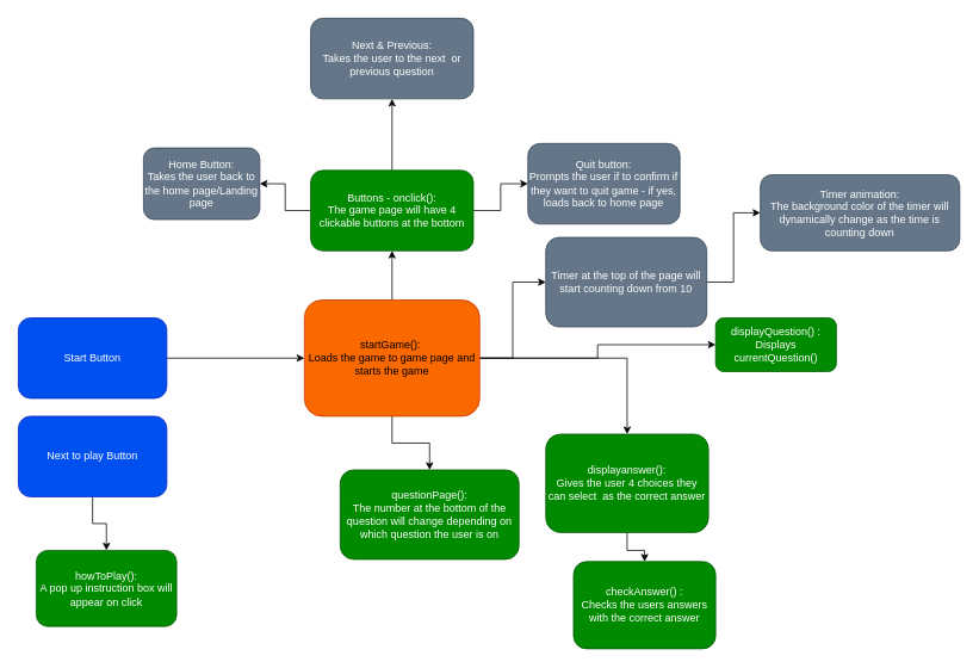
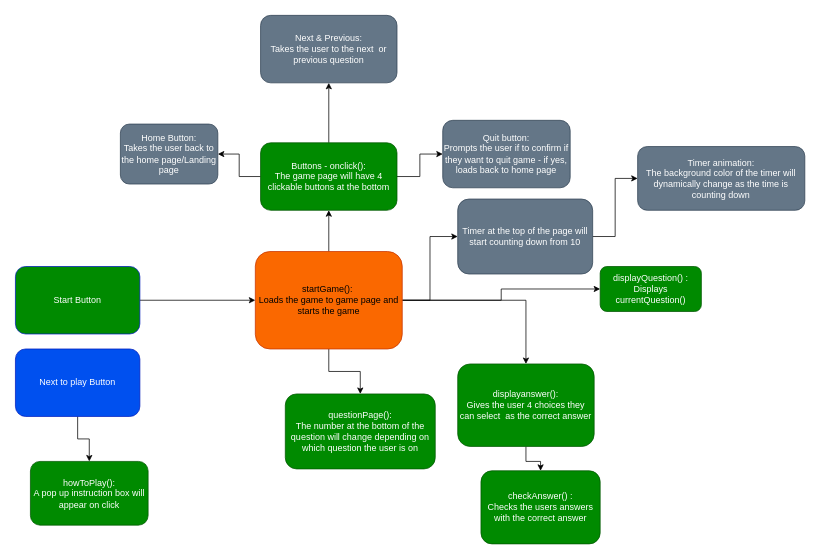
  <mxCell id="0" />
  <mxCell id="1" parent="0" />
  <mxCell id="2" value="" style="edgeStyle=orthogonalEdgeStyle;rounded=0;orthogonalLoop=1;jettySize=auto;html=1;" edge="1" parent="1" source="3" target="12"><mxGeometry relative="1" as="geometry" /></mxCell>
- <mxCell id="3" value="Start Button" style="rounded=1;whiteSpace=wrap;html=1;fillColor=#0050ef;fontColor=#ffffff;strokeColor=#001DBC;" vertex="1" parent="1"><mxGeometry x="20" y="355" width="166" height="90" as="geometry" /></mxCell>
+ <mxCell id="3" value="Start Button" style="rounded=1;whiteSpace=wrap;html=1;fillColor=#008a00;fontColor=#ffffff;strokeColor=#001DBC;" vertex="1" parent="1"><mxGeometry x="20" y="355" width="166" height="90" as="geometry" /></mxCell>
  <mxCell id="4" value="" style="edgeStyle=orthogonalEdgeStyle;rounded=0;orthogonalLoop=1;jettySize=auto;html=1;" edge="1" parent="1" source="5" target="6"><mxGeometry relative="1" as="geometry" /></mxCell>
  <mxCell id="5" value="Next to play Button" style="rounded=1;whiteSpace=wrap;html=1;fillColor=#0050ef;fontColor=#ffffff;strokeColor=#001DBC;" vertex="1" parent="1"><mxGeometry x="20" y="465" width="166" height="90" as="geometry" /></mxCell>
  <mxCell id="6" value="howToPlay():&lt;br&gt;A pop up instruction box will appear on click" style="whiteSpace=wrap;html=1;rounded=1;fillColor=#008a00;fontColor=#ffffff;strokeColor=#005700;" vertex="1" parent="1"><mxGeometry x="40" y="615" width="157" height="85" as="geometry" /></mxCell>
  <mxCell id="7" value="" style="edgeStyle=orthogonalEdgeStyle;rounded=0;orthogonalLoop=1;jettySize=auto;html=1;" edge="1" parent="1" source="12" target="16"><mxGeometry relative="1" as="geometry" /></mxCell>
  <mxCell id="8" value="" style="edgeStyle=orthogonalEdgeStyle;rounded=0;orthogonalLoop=1;jettySize=auto;html=1;" edge="1" parent="1" source="12" target="21"><mxGeometry relative="1" as="geometry" /></mxCell>
  <mxCell id="9" value="" style="edgeStyle=orthogonalEdgeStyle;rounded=0;orthogonalLoop=1;jettySize=auto;html=1;" edge="1" parent="1" source="12" target="22"><mxGeometry relative="1" as="geometry" /></mxCell>
  <mxCell id="10" value="" style="edgeStyle=orthogonalEdgeStyle;rounded=0;orthogonalLoop=1;jettySize=auto;html=1;" edge="1" parent="1" source="12" target="24"><mxGeometry relative="1" as="geometry" /></mxCell>
  <mxCell id="11" value="" style="edgeStyle=orthogonalEdgeStyle;rounded=0;orthogonalLoop=1;jettySize=auto;html=1;" edge="1" parent="1" source="12" target="26"><mxGeometry relative="1" as="geometry" /></mxCell>
  <mxCell id="12" value="startGame():&amp;nbsp;&lt;br&gt;Loads the game to game page and starts the game" style="whiteSpace=wrap;html=1;rounded=1;fillColor=#fa6800;fontColor=#000000;strokeColor=#C73500;" vertex="1" parent="1"><mxGeometry x="340" y="335" width="196" height="130" as="geometry" /></mxCell>
  <mxCell id="13" value="" style="edgeStyle=orthogonalEdgeStyle;rounded=0;orthogonalLoop=1;jettySize=auto;html=1;" edge="1" parent="1" source="16" target="17"><mxGeometry relative="1" as="geometry" /></mxCell>
  <mxCell id="14" value="" style="edgeStyle=orthogonalEdgeStyle;rounded=0;orthogonalLoop=1;jettySize=auto;html=1;" edge="1" parent="1" source="16" target="18"><mxGeometry relative="1" as="geometry" /></mxCell>
  <mxCell id="15" value="" style="edgeStyle=orthogonalEdgeStyle;rounded=0;orthogonalLoop=1;jettySize=auto;html=1;" edge="1" parent="1" source="16" target="19"><mxGeometry relative="1" as="geometry" /></mxCell>
  <mxCell id="16" value="Buttons - onclick():&lt;br&gt;The game page will have 4 clickable buttons at the bottom&lt;br&gt;" style="whiteSpace=wrap;html=1;rounded=1;fillColor=#008a00;fontColor=#ffffff;strokeColor=#005700;" vertex="1" parent="1"><mxGeometry x="347" y="190" width="182" height="90" as="geometry" /></mxCell>
  <mxCell id="17" value="Home Button:&lt;br&gt;Takes the user back to the home page/Landing page" style="whiteSpace=wrap;html=1;rounded=1;fillColor=#647687;fontColor=#ffffff;strokeColor=#314354;" vertex="1" parent="1"><mxGeometry x="160" y="165" width="130" height="80" as="geometry" /></mxCell>
  <mxCell id="18" value="Next &amp;amp; Previous:&lt;br&gt;Takes the user to the next&amp;nbsp; or previous question" style="whiteSpace=wrap;html=1;rounded=1;fillColor=#647687;fontColor=#ffffff;strokeColor=#314354;" vertex="1" parent="1"><mxGeometry x="347" y="20" width="182" height="90" as="geometry" /></mxCell>
  <mxCell id="19" value="Quit button:&lt;br&gt;Prompts the user if to confirm if they want to quit game - if yes, loads back to home page" style="whiteSpace=wrap;html=1;rounded=1;fillColor=#647687;fontColor=#ffffff;strokeColor=#314354;" vertex="1" parent="1"><mxGeometry x="590" y="160" width="170" height="90" as="geometry" /></mxCell>
  <mxCell id="20" value="" style="edgeStyle=orthogonalEdgeStyle;rounded=0;orthogonalLoop=1;jettySize=auto;html=1;" edge="1" parent="1" source="21" target="27"><mxGeometry relative="1" as="geometry" /></mxCell>
  <mxCell id="21" value="Timer at the top of the page will start counting down from 10" style="whiteSpace=wrap;html=1;rounded=1;fillColor=#647687;fontColor=#ffffff;strokeColor=#314354;" vertex="1" parent="1"><mxGeometry x="610" y="265" width="180" height="100" as="geometry" /></mxCell>
  <mxCell id="22" value="displayQuestion() :&lt;br&gt;Displays currentQuestion()" style="whiteSpace=wrap;html=1;rounded=1;fillColor=#008a00;fontColor=#ffffff;strokeColor=#005700;" vertex="1" parent="1"><mxGeometry x="800" y="355" width="135" height="60" as="geometry" /></mxCell>
  <mxCell id="23" value="" style="edgeStyle=orthogonalEdgeStyle;rounded=0;orthogonalLoop=1;jettySize=auto;html=1;" edge="1" parent="1" source="24" target="25"><mxGeometry relative="1" as="geometry" /></mxCell>
  <mxCell id="24" value="displayanswer():&lt;br&gt;Gives the user 4 choices they can select&amp;nbsp; as the correct answer" style="whiteSpace=wrap;html=1;rounded=1;fillColor=#008a00;fontColor=#ffffff;strokeColor=#005700;" vertex="1" parent="1"><mxGeometry x="610" y="485" width="182" height="110" as="geometry" /></mxCell>
  <mxCell id="25" value="checkAnswer() :&lt;br&gt;Checks the users answers with the correct answer" style="whiteSpace=wrap;html=1;rounded=1;fillColor=#008a00;fontColor=#ffffff;strokeColor=#005700;" vertex="1" parent="1"><mxGeometry x="641" y="627.5" width="159" height="97.5" as="geometry" /></mxCell>
  <mxCell id="26" value="questionPage():&lt;br&gt;The number at the bottom of the question will change depending on which question the user is on" style="whiteSpace=wrap;html=1;rounded=1;fillColor=#008a00;fontColor=#ffffff;strokeColor=#005700;" vertex="1" parent="1"><mxGeometry x="380" y="525" width="200" height="100" as="geometry" /></mxCell>
  <mxCell id="27" value="Timer animation:&lt;br&gt;The background color of the timer will dynamically change as the time is counting down" style="whiteSpace=wrap;html=1;rounded=1;fillColor=#647687;fontColor=#ffffff;strokeColor=#314354;" vertex="1" parent="1"><mxGeometry x="850" y="195" width="223" height="85" as="geometry" /></mxCell>
